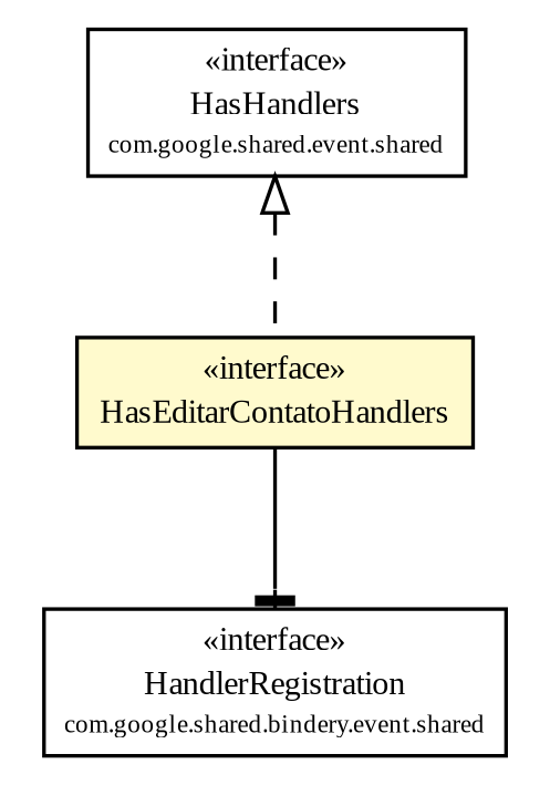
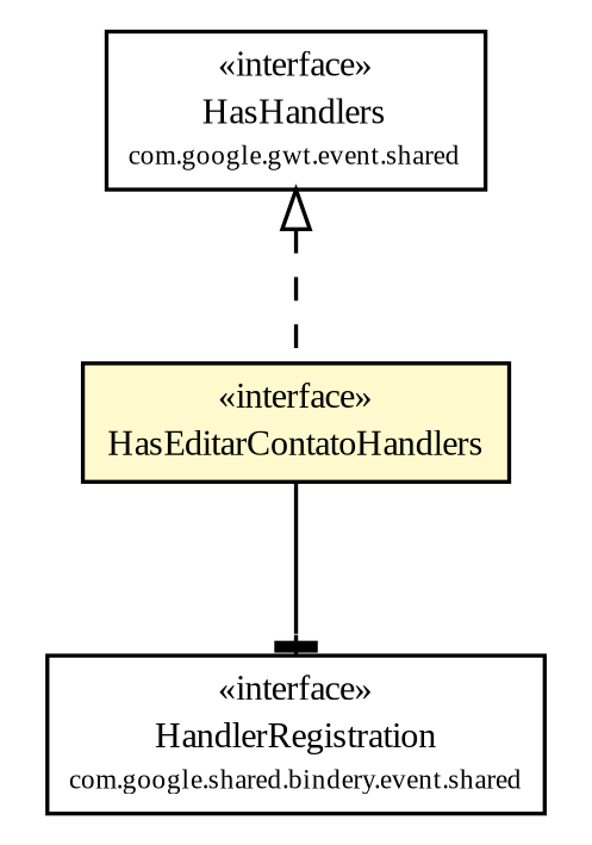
  digraph {
    fontname="Liberation Serif"
    node [fontcolor=black fontname="Liberation Serif" fontsize=9.0 shape=plaintext]
    edge [fontname="Liberation Serif" headport=p labelfontname=Helvetica labelfontsize=10 tailport=p]
    n1 [label=<<table border="0" cellborder="1" cellspacing="0" cellpadding="2" port="p" bgcolor="lemonChiffon" href="./EditarContatoEvent.HasEditarContatoHandlers.html"> 		<tr><td><table border="0" cellspacing="0" cellpadding="1"> 			<tr><td> &laquo;interface&raquo; </td></tr> 			<tr><td> HasEditarContatoHandlers </td></tr> 		</table></td></tr> 		</table>>]
    n2 [label=<<table border="0" cellborder="1" cellspacing="0" cellpadding="2" port="p" href="http://java.sun.com/j2se/1.4.2/docs/api/com/google/web/bindery/event/shared/HandlerRegistration.html"> 		<tr><td><table border="0" cellspacing="0" cellpadding="1"> 			<tr><td> &laquo;interface&raquo; </td></tr> 			<tr><td> HandlerRegistration </td></tr> 			<tr><td><font point-size="7.0"> com.google.shared.bindery.event.shared </font></td></tr> 		</table></td></tr> 		</table>>]
-   n3 [label=<<table border="0" cellborder="1" cellspacing="0" cellpadding="2" port="p" href="http://java.sun.com/j2se/1.4.2/docs/api/com/google/gwt/event/shared/HasHandlers.html"> 		<tr><td><table border="0" cellspacing="0" cellpadding="1"> 			<tr><td> &laquo;interface&raquo; </td></tr> 			<tr><td> HasHandlers </td></tr> 			<tr><td><font point-size="7.0"> com.google.shared.event.shared </font></td></tr> 		</table></td></tr> 		</table>>]
+   n3 [label=<<table border="0" cellborder="1" cellspacing="0" cellpadding="2" port="p" href="http://java.sun.com/j2se/1.4.2/docs/api/com/google/gwt/event/shared/HasHandlers.html"> 		<tr><td><table border="0" cellspacing="0" cellpadding="1"> 			<tr><td> &laquo;interface&raquo; </td></tr> 			<tr><td> HasHandlers </td></tr> 			<tr><td><font point-size="7.0"> com.google.gwt.event.shared </font></td></tr> 		</table></td></tr> 		</table>>]
    n1 -> n2 [arrowhead=tee color=black fontcolor=black fontsize=10.0 style=solid]
    n3 -> n1 [arrowtail=empty dir=back fontsize=10 style=dashed]
  }
